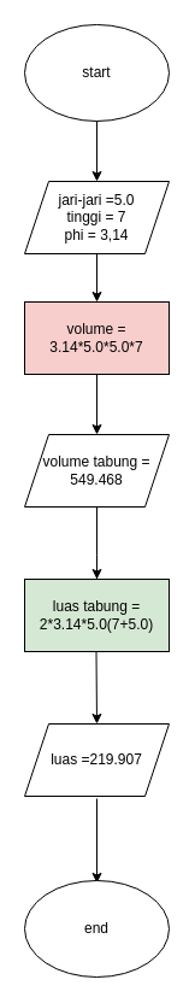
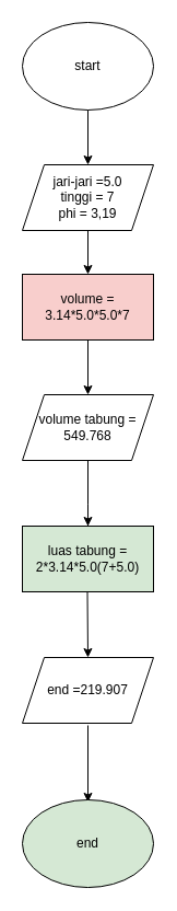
  <mxCell id="0" />
  <mxCell id="1" parent="0" />
  <mxCell id="2" value="&lt;font style=&quot;vertical-align: inherit;&quot;&gt;&lt;font style=&quot;vertical-align: inherit;&quot;&gt;start&lt;/font&gt;&lt;/font&gt;" style="ellipse;whiteSpace=wrap;html=1;" vertex="1" parent="1"><mxGeometry x="20" y="20" width="120" height="80" as="geometry" /></mxCell>
  <mxCell id="3" value="" style="endArrow=classic;html=1;rounded=0;exitX=0.5;exitY=1;exitDx=0;exitDy=0;" edge="1" parent="1" source="2"><mxGeometry width="50" height="50" relative="1" as="geometry"><mxPoint x="80" y="140" as="sourcePoint" /><mxPoint x="80" y="150" as="targetPoint" /></mxGeometry></mxCell>
- <mxCell id="4" value="&lt;font style=&quot;vertical-align: inherit;&quot;&gt;&lt;font style=&quot;vertical-align: inherit;&quot;&gt;&lt;font style=&quot;vertical-align: inherit;&quot;&gt;&lt;font style=&quot;vertical-align: inherit;&quot;&gt;&lt;font style=&quot;vertical-align: inherit;&quot;&gt;&lt;font style=&quot;vertical-align: inherit;&quot;&gt;&lt;font style=&quot;vertical-align: inherit;&quot;&gt;&lt;font style=&quot;vertical-align: inherit;&quot;&gt;&lt;font style=&quot;vertical-align: inherit;&quot;&gt;&lt;font style=&quot;vertical-align: inherit;&quot;&gt;&lt;font style=&quot;vertical-align: inherit;&quot;&gt;&lt;font style=&quot;vertical-align: inherit;&quot;&gt;jari-jari =5.0&lt;/font&gt;&lt;/font&gt;&lt;/font&gt;&lt;/font&gt;&lt;br&gt;&lt;font style=&quot;vertical-align: inherit;&quot;&gt;&lt;font style=&quot;vertical-align: inherit;&quot;&gt;&lt;font style=&quot;vertical-align: inherit;&quot;&gt;&lt;font style=&quot;vertical-align: inherit;&quot;&gt;tinggi = 7 &lt;/font&gt;&lt;/font&gt;&lt;br&gt;&lt;/font&gt;&lt;/font&gt;&lt;font style=&quot;vertical-align: inherit;&quot;&gt;&lt;font style=&quot;vertical-align: inherit;&quot;&gt;&lt;font style=&quot;vertical-align: inherit;&quot;&gt;&lt;font style=&quot;vertical-align: inherit;&quot;&gt;phi = 3,14&lt;/font&gt;&lt;/font&gt;&lt;/font&gt;&lt;/font&gt;&lt;br&gt;&lt;/font&gt;&lt;/font&gt;&lt;/font&gt;&lt;/font&gt;&lt;/font&gt;&lt;/font&gt;&lt;/font&gt;&lt;/font&gt;" style="shape=parallelogram;perimeter=parallelogramPerimeter;whiteSpace=wrap;html=1;fixedSize=1;" vertex="1" parent="1"><mxGeometry x="20" y="150" width="120" height="60" as="geometry" /></mxCell>
+ <mxCell id="4" value="&lt;font style=&quot;vertical-align: inherit;&quot;&gt;&lt;font style=&quot;vertical-align: inherit;&quot;&gt;&lt;font style=&quot;vertical-align: inherit;&quot;&gt;&lt;font style=&quot;vertical-align: inherit;&quot;&gt;&lt;font style=&quot;vertical-align: inherit;&quot;&gt;&lt;font style=&quot;vertical-align: inherit;&quot;&gt;&lt;font style=&quot;vertical-align: inherit;&quot;&gt;&lt;font style=&quot;vertical-align: inherit;&quot;&gt;&lt;font style=&quot;vertical-align: inherit;&quot;&gt;&lt;font style=&quot;vertical-align: inherit;&quot;&gt;&lt;font style=&quot;vertical-align: inherit;&quot;&gt;&lt;font style=&quot;vertical-align: inherit;&quot;&gt;jari-jari =5.0&lt;/font&gt;&lt;/font&gt;&lt;/font&gt;&lt;/font&gt;&lt;br&gt;&lt;font style=&quot;vertical-align: inherit;&quot;&gt;&lt;font style=&quot;vertical-align: inherit;&quot;&gt;&lt;font style=&quot;vertical-align: inherit;&quot;&gt;&lt;font style=&quot;vertical-align: inherit;&quot;&gt;tinggi = 7 &lt;/font&gt;&lt;/font&gt;&lt;br&gt;&lt;/font&gt;&lt;/font&gt;&lt;font style=&quot;vertical-align: inherit;&quot;&gt;&lt;font style=&quot;vertical-align: inherit;&quot;&gt;&lt;font style=&quot;vertical-align: inherit;&quot;&gt;&lt;font style=&quot;vertical-align: inherit;&quot;&gt;phi = 3,19&lt;/font&gt;&lt;/font&gt;&lt;/font&gt;&lt;/font&gt;&lt;br&gt;&lt;/font&gt;&lt;/font&gt;&lt;/font&gt;&lt;/font&gt;&lt;/font&gt;&lt;/font&gt;&lt;/font&gt;&lt;/font&gt;" style="shape=parallelogram;perimeter=parallelogramPerimeter;whiteSpace=wrap;html=1;fixedSize=1;" vertex="1" parent="1"><mxGeometry x="20" y="150" width="120" height="60" as="geometry" /></mxCell>
  <mxCell id="5" value="" style="endArrow=classic;html=1;rounded=0;" edge="1" parent="1"><mxGeometry width="50" height="50" relative="1" as="geometry"><mxPoint x="80" y="210" as="sourcePoint" /><mxPoint x="80" y="250" as="targetPoint" /></mxGeometry></mxCell>
  <mxCell id="6" value="&lt;font style=&quot;vertical-align: inherit;&quot;&gt;&lt;font style=&quot;vertical-align: inherit;&quot;&gt;volume = 3.14*5.0*5.0*7&lt;/font&gt;&lt;/font&gt;" style="rounded=0;whiteSpace=wrap;html=1;fillColor=#f8cecc;" vertex="1" parent="1"><mxGeometry x="20" y="250" width="120" height="60" as="geometry" /></mxCell>
  <mxCell id="7" value="" style="endArrow=classic;html=1;rounded=0;exitX=0.5;exitY=1;exitDx=0;exitDy=0;" edge="1" parent="1" source="6"><mxGeometry width="50" height="50" relative="1" as="geometry"><mxPoint x="50" y="510" as="sourcePoint" /><mxPoint x="80" y="360" as="targetPoint" /></mxGeometry></mxCell>
- <mxCell id="8" value="&lt;font style=&quot;vertical-align: inherit;&quot;&gt;&lt;font style=&quot;vertical-align: inherit;&quot;&gt;volume tabung =&lt;br&gt;549.468&lt;br&gt;&lt;/font&gt;&lt;/font&gt;" style="shape=parallelogram;perimeter=parallelogramPerimeter;whiteSpace=wrap;html=1;fixedSize=1;" vertex="1" parent="1"><mxGeometry x="20" y="360" width="120" height="60" as="geometry" /></mxCell>
+ <mxCell id="8" value="&lt;font style=&quot;vertical-align: inherit;&quot;&gt;&lt;font style=&quot;vertical-align: inherit;&quot;&gt;volume tabung =&lt;br&gt;549.768&lt;br&gt;&lt;/font&gt;&lt;/font&gt;" style="shape=parallelogram;perimeter=parallelogramPerimeter;whiteSpace=wrap;html=1;fixedSize=1;" vertex="1" parent="1"><mxGeometry x="20" y="360" width="120" height="60" as="geometry" /></mxCell>
  <mxCell id="9" value="" style="endArrow=classic;html=1;rounded=0;exitX=0.5;exitY=1;exitDx=0;exitDy=0;startArrow=none;" edge="1" parent="1" source="10"><mxGeometry width="50" height="50" relative="1" as="geometry"><mxPoint x="70" y="520" as="sourcePoint" /><mxPoint x="80" y="480" as="targetPoint" /><Array as="points"><mxPoint x="80" y="460" /></Array></mxGeometry></mxCell>
  <mxCell id="10" value="&lt;font style=&quot;vertical-align: inherit;&quot;&gt;&lt;font style=&quot;vertical-align: inherit;&quot;&gt;&lt;font style=&quot;vertical-align: inherit;&quot;&gt;&lt;font style=&quot;vertical-align: inherit;&quot;&gt;&lt;font style=&quot;vertical-align: inherit;&quot;&gt;&lt;font style=&quot;vertical-align: inherit;&quot;&gt;&lt;font style=&quot;vertical-align: inherit;&quot;&gt;&lt;font style=&quot;vertical-align: inherit;&quot;&gt;&lt;font style=&quot;vertical-align: inherit;&quot;&gt;&lt;font style=&quot;vertical-align: inherit;&quot;&gt;&lt;font style=&quot;vertical-align: inherit;&quot;&gt;&lt;font style=&quot;vertical-align: inherit;&quot;&gt;&lt;font style=&quot;vertical-align: inherit;&quot;&gt;&lt;font style=&quot;vertical-align: inherit;&quot;&gt;luas tabung = 2*3.14*5.0(7+5.0)&lt;/font&gt;&lt;/font&gt;&lt;/font&gt;&lt;/font&gt;&lt;/font&gt;&lt;/font&gt;&lt;/font&gt;&lt;/font&gt;&lt;/font&gt;&lt;/font&gt;&lt;/font&gt;&lt;/font&gt;&lt;/font&gt;&lt;/font&gt;" style="rounded=0;whiteSpace=wrap;html=1;fillColor=#d5e8d4;" vertex="1" parent="1"><mxGeometry x="20" y="480" width="120" height="60" as="geometry" /></mxCell>
  <mxCell id="11" value="" style="endArrow=none;html=1;rounded=0;exitX=0.5;exitY=1;exitDx=0;exitDy=0;" edge="1" parent="1" source="8"><mxGeometry width="50" height="50" relative="1" as="geometry"><mxPoint x="80" y="420" as="sourcePoint" /><mxPoint x="80" y="460" as="targetPoint" /><Array as="points" /></mxGeometry></mxCell>
  <mxCell id="12" value="" style="endArrow=classic;html=1;rounded=0;" edge="1" parent="1"><mxGeometry width="50" height="50" relative="1" as="geometry"><mxPoint x="79.5" y="540" as="sourcePoint" /><mxPoint x="80" y="600" as="targetPoint" /></mxGeometry></mxCell>
- <mxCell id="13" value="&lt;font style=&quot;vertical-align: inherit;&quot;&gt;&lt;font style=&quot;vertical-align: inherit;&quot;&gt;&lt;font style=&quot;vertical-align: inherit;&quot;&gt;&lt;font style=&quot;vertical-align: inherit;&quot;&gt;luas =219.907&lt;/font&gt;&lt;/font&gt;&lt;/font&gt;&lt;/font&gt;" style="shape=parallelogram;perimeter=parallelogramPerimeter;whiteSpace=wrap;html=1;fixedSize=1;" vertex="1" parent="1"><mxGeometry x="20" y="600" width="120" height="60" as="geometry" /></mxCell>
+ <mxCell id="13" value="&lt;font style=&quot;vertical-align: inherit;&quot;&gt;&lt;font style=&quot;vertical-align: inherit;&quot;&gt;&lt;font style=&quot;vertical-align: inherit;&quot;&gt;&lt;font style=&quot;vertical-align: inherit;&quot;&gt;end =219.907&lt;/font&gt;&lt;/font&gt;&lt;/font&gt;&lt;/font&gt;" style="shape=parallelogram;perimeter=parallelogramPerimeter;whiteSpace=wrap;html=1;fixedSize=1;" vertex="1" parent="1"><mxGeometry x="20" y="600" width="120" height="60" as="geometry" /></mxCell>
  <mxCell id="14" value="" style="endArrow=classic;html=1;rounded=0;exitX=0.5;exitY=1;exitDx=0;exitDy=0;" edge="1" parent="1"><mxGeometry width="50" height="50" relative="1" as="geometry"><mxPoint x="80" y="662" as="sourcePoint" /><mxPoint x="80" y="732" as="targetPoint" /></mxGeometry></mxCell>
- <mxCell id="15" value="&lt;font style=&quot;vertical-align: inherit;&quot;&gt;&lt;font style=&quot;vertical-align: inherit;&quot;&gt;end&lt;/font&gt;&lt;/font&gt;" style="ellipse;whiteSpace=wrap;html=1;" vertex="1" parent="1"><mxGeometry x="20" y="730" width="120" height="80" as="geometry" /></mxCell>
+ <mxCell id="15" value="&lt;font style=&quot;vertical-align: inherit;&quot;&gt;&lt;font style=&quot;vertical-align: inherit;&quot;&gt;end&lt;/font&gt;&lt;/font&gt;" style="ellipse;whiteSpace=wrap;html=1;fillColor=#d5e8d4;" vertex="1" parent="1"><mxGeometry x="20" y="730" width="120" height="80" as="geometry" /></mxCell>
